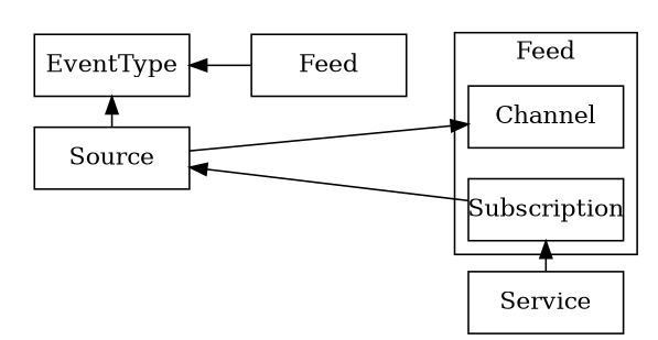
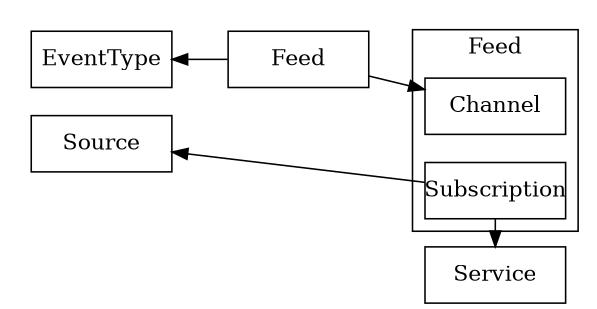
  digraph {
    ordering=out
    rankdir=LR
    node [fixedsize=true shape=rectangle]
    Service [height=.5 width=1.25]
    Source [height=.5 width=1.25]
    EventType [height=.5 width=1.25]
    Channel [height=.5 width=1.25]
    Subscription [height=.5 width=1.25]
    Feed [height=.5 width=1.25]
    subgraph sub_1 {
      rank=max
      Service
    }
    subgraph cluster_2 {
      color=white
      subgraph sub_3 {
        color=white
        rank=same
        Source
        EventType
      }
    }
    subgraph cluster_4 {
      color=black
      label=Feed
      Channel
      Subscription
    }
-   Source -> EventType
    Source -> Subscription [dir=back]
    EventType -> Feed [dir=back]
-   Service -> Subscription
-   Source -> Channel
+   Subscription -> Service
+   Feed -> Channel
  }
